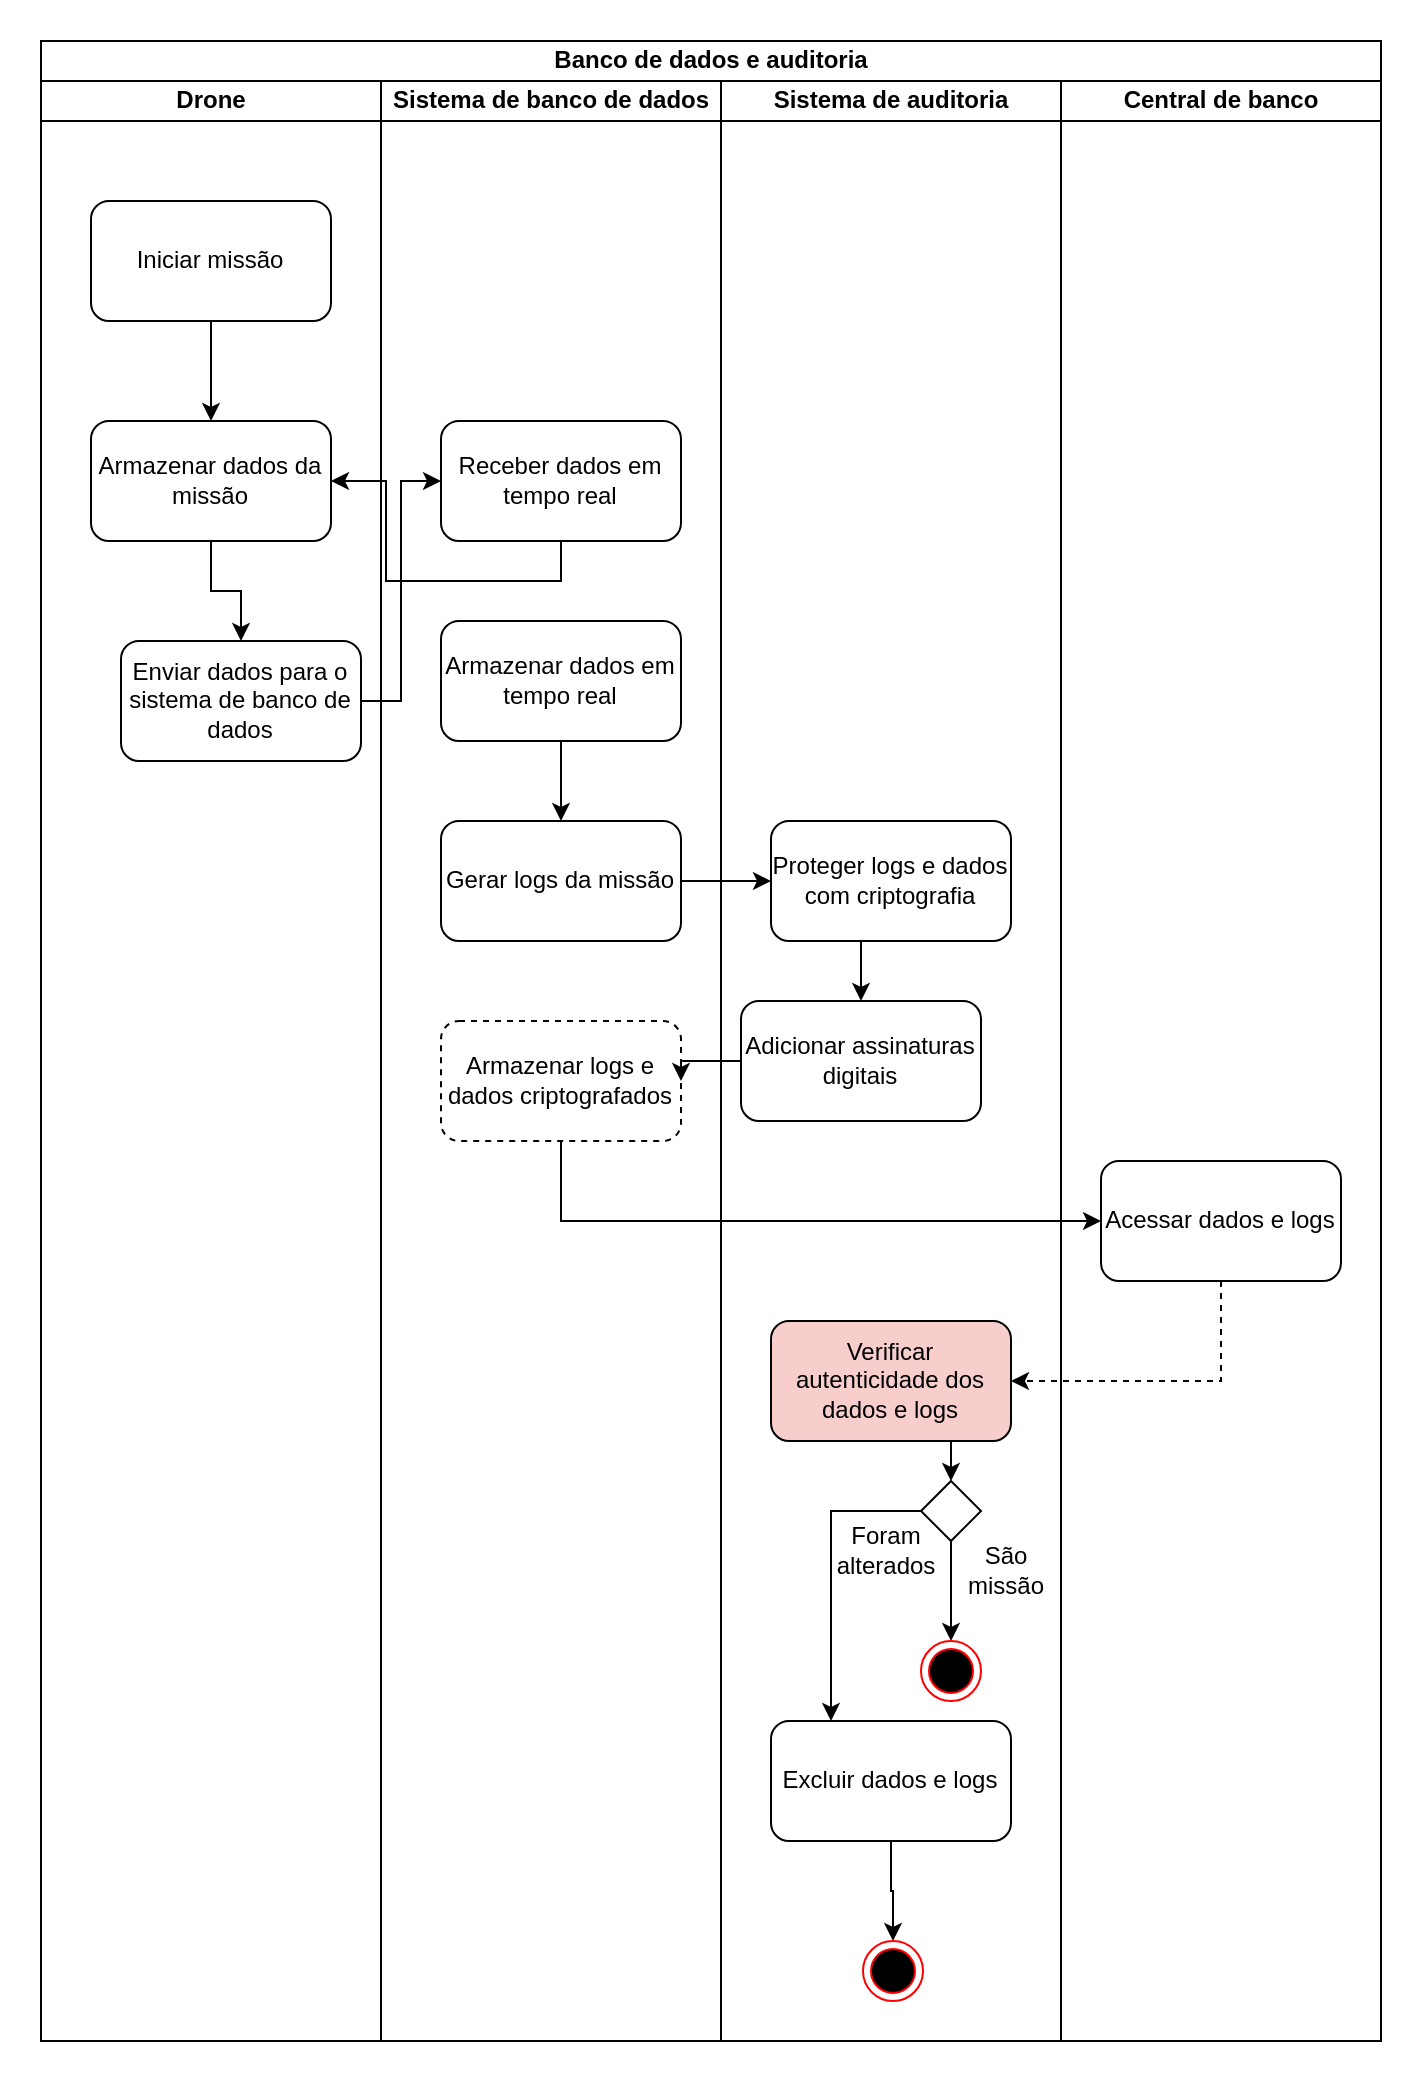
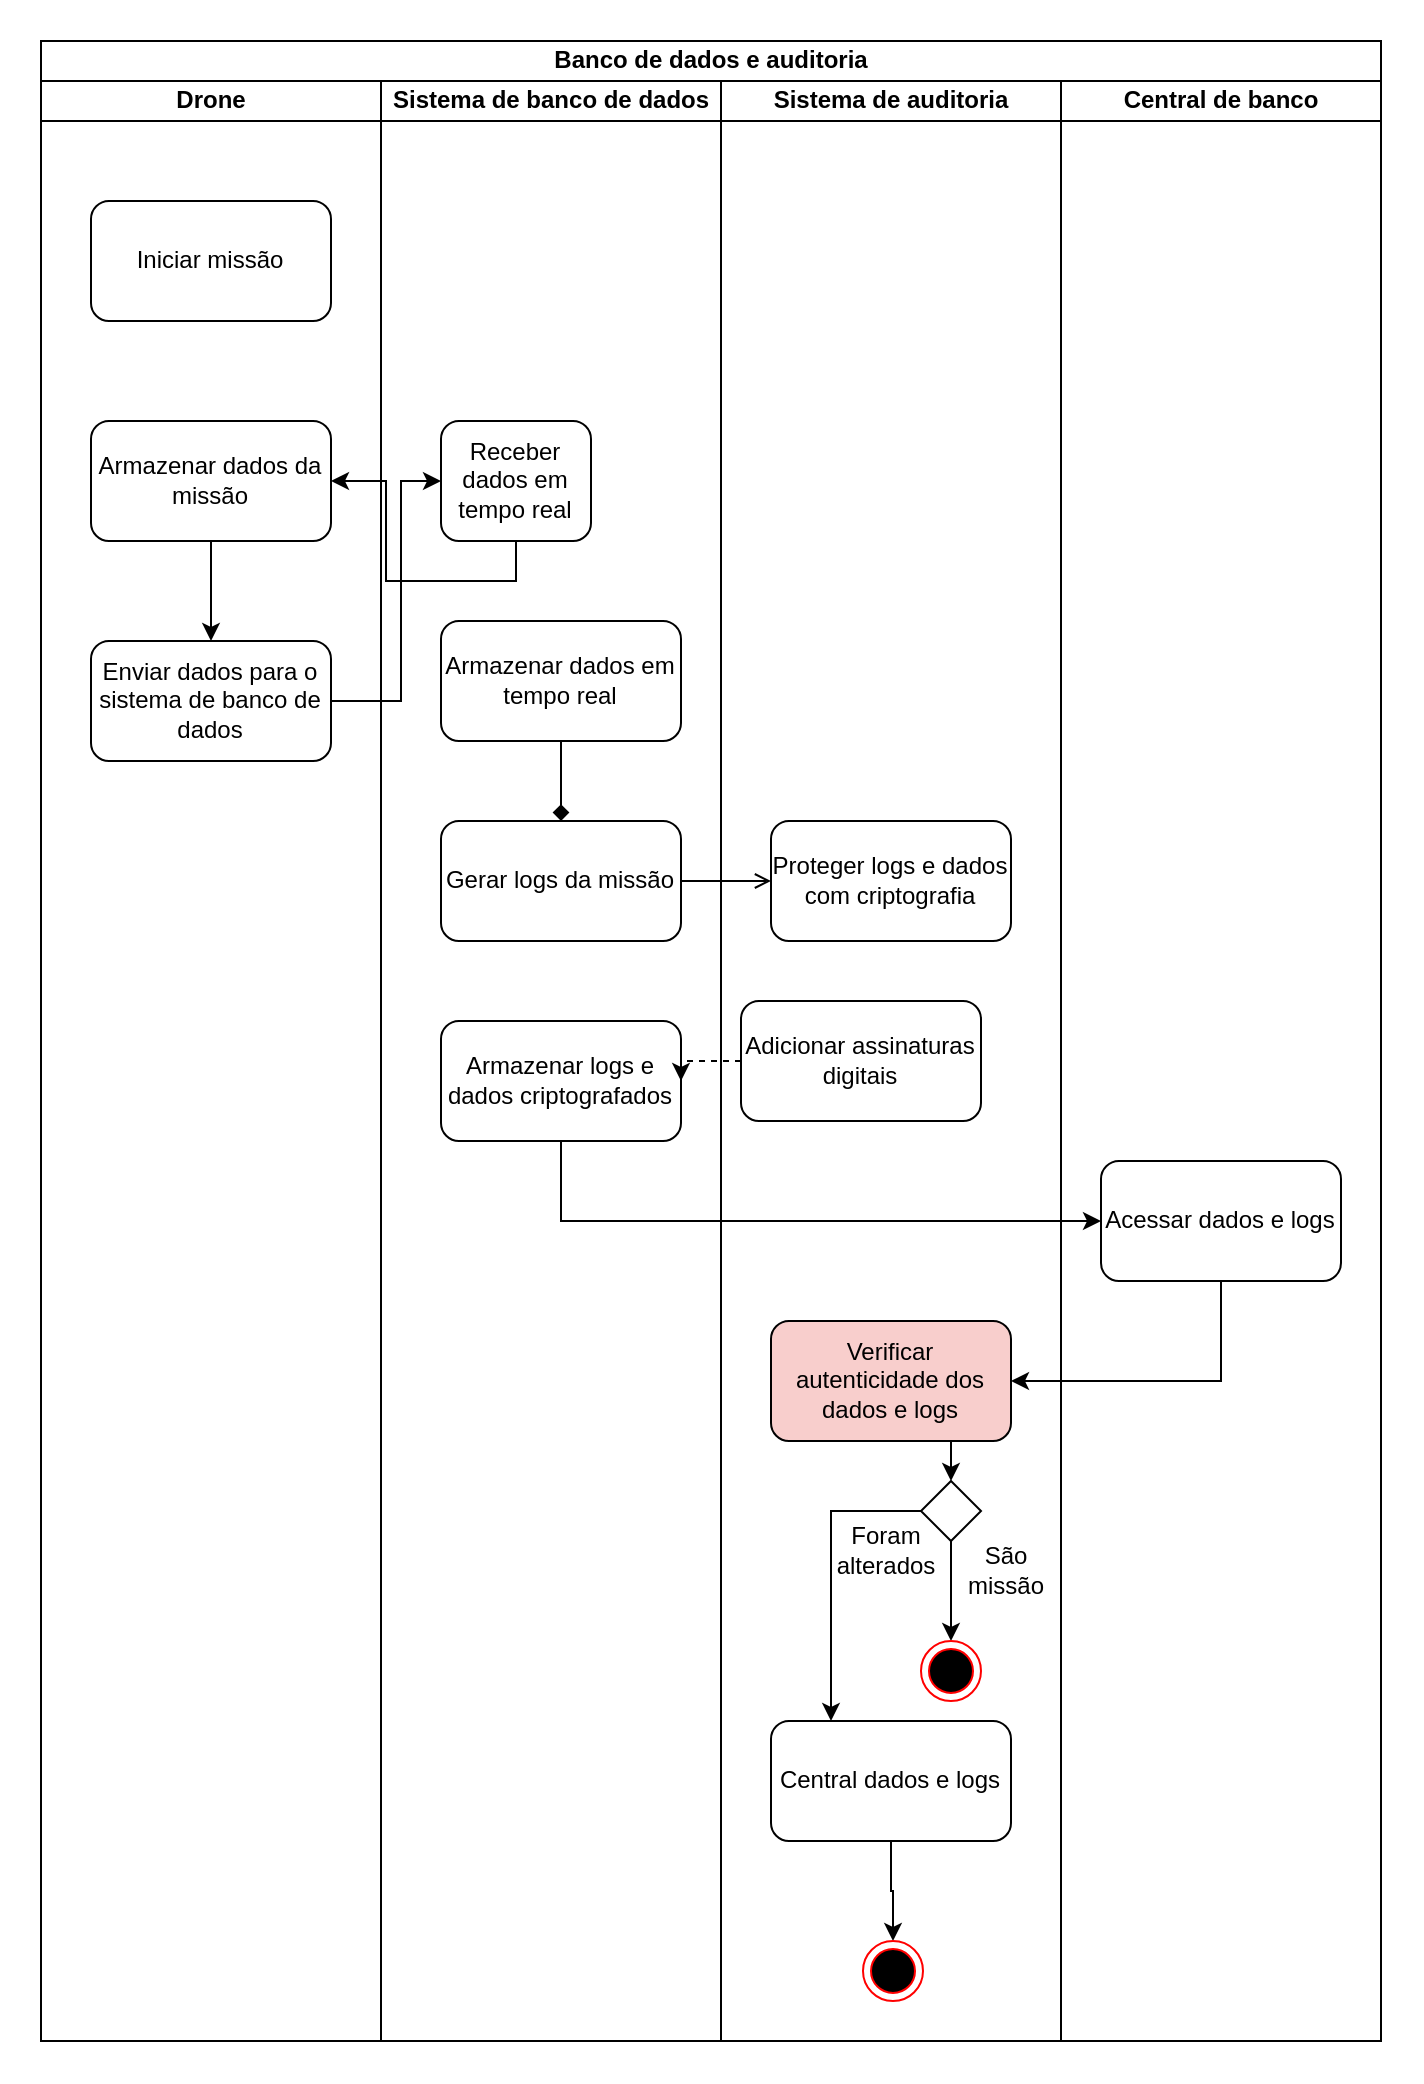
  <mxCell id="0" />
  <mxCell id="1" parent="0" />
  <mxCell id="2" value="Banco de dados e auditoria" style="swimlane;childLayout=stackLayout;resizeParent=1;resizeParentMax=0;startSize=20;html=1;" vertex="1" parent="1"><mxGeometry x="20" y="20" width="670" height="1000" as="geometry" /></mxCell>
  <mxCell id="3" value="Drone" style="swimlane;startSize=20;html=1;" vertex="1" parent="2"><mxGeometry y="20" width="170" height="980" as="geometry" /></mxCell>
- <mxCell id="4" style="edgeStyle=orthogonalEdgeStyle;rounded=0;orthogonalLoop=1;jettySize=auto;html=1;exitX=0.5;exitY=1;exitDx=0;exitDy=0;entryX=0.5;entryY=0;entryDx=0;entryDy=0;" edge="1" parent="3" source="5" target="7"><mxGeometry relative="1" as="geometry" /></mxCell>
  <mxCell id="5" value="Iniciar missão" style="rounded=1;whiteSpace=wrap;html=1;" vertex="1" parent="3"><mxGeometry x="25.0" y="60" width="120" height="60" as="geometry" /></mxCell>
  <mxCell id="6" style="edgeStyle=orthogonalEdgeStyle;rounded=0;orthogonalLoop=1;jettySize=auto;html=1;exitX=0.5;exitY=1;exitDx=0;exitDy=0;entryX=0.5;entryY=0;entryDx=0;entryDy=0;" edge="1" parent="3" source="7" target="8"><mxGeometry relative="1" as="geometry" /></mxCell>
  <mxCell id="7" value="Armazenar dados da missão" style="rounded=1;whiteSpace=wrap;html=1;" vertex="1" parent="3"><mxGeometry x="25.0" y="170" width="120" height="60" as="geometry" /></mxCell>
- <mxCell id="8" value="Enviar dados para o sistema de banco de dados" style="rounded=1;whiteSpace=wrap;html=1;" vertex="1" parent="3"><mxGeometry x="40" y="280" width="120" height="60" as="geometry" /></mxCell>
+ <mxCell id="8" value="Enviar dados para o sistema de banco de dados" style="rounded=1;whiteSpace=wrap;html=1;" vertex="1" parent="3"><mxGeometry x="25" y="280" width="120" height="60" as="geometry" /></mxCell>
  <mxCell id="9" value="&lt;font&gt;Sistema de banco de dados&lt;/font&gt;" style="swimlane;startSize=20;html=1;" vertex="1" parent="2"><mxGeometry x="170" y="20" width="170" height="980" as="geometry" /></mxCell>
  <mxCell id="10" style="edgeStyle=orthogonalEdgeStyle;rounded=0;orthogonalLoop=1;jettySize=auto;html=1;exitX=0.5;exitY=1;exitDx=0;exitDy=0;" edge="1" parent="9" source="11" target="7"><mxGeometry relative="1" as="geometry" /></mxCell>
- <mxCell id="11" value="Receber dados em tempo real" style="rounded=1;whiteSpace=wrap;html=1;" vertex="1" parent="9"><mxGeometry x="30" y="170" width="120" height="60" as="geometry" /></mxCell>
- <mxCell id="12" style="edgeStyle=orthogonalEdgeStyle;rounded=0;orthogonalLoop=1;jettySize=auto;html=1;exitX=0.5;exitY=1;exitDx=0;exitDy=0;entryX=0.5;entryY=0;entryDx=0;entryDy=0;" edge="1" parent="9" source="13" target="14"><mxGeometry relative="1" as="geometry" /></mxCell>
+ <mxCell id="11" value="Receber dados em tempo real" style="rounded=1;whiteSpace=wrap;html=1;" vertex="1" parent="9"><mxGeometry x="30" y="170" width="75" height="60" as="geometry" /></mxCell>
+ <mxCell id="12" style="edgeStyle=orthogonalEdgeStyle;rounded=0;orthogonalLoop=1;jettySize=auto;html=1;exitX=0.5;exitY=1;exitDx=0;exitDy=0;entryX=0.5;entryY=0;entryDx=0;entryDy=0;endArrow=diamond;" edge="1" parent="9" source="13" target="14"><mxGeometry relative="1" as="geometry" /></mxCell>
  <mxCell id="13" value="Armazenar dados em tempo real" style="rounded=1;whiteSpace=wrap;html=1;" vertex="1" parent="9"><mxGeometry x="30" y="270" width="120" height="60" as="geometry" /></mxCell>
  <mxCell id="14" value="Gerar logs da missão" style="rounded=1;whiteSpace=wrap;html=1;" vertex="1" parent="9"><mxGeometry x="30" y="370" width="120" height="60" as="geometry" /></mxCell>
- <mxCell id="15" value="Armazenar logs e dados criptografados" style="rounded=1;whiteSpace=wrap;html=1;dashed=1;" vertex="1" parent="9"><mxGeometry x="30" y="470" width="120" height="60" as="geometry" /></mxCell>
- <mxCell id="16" style="edgeStyle=orthogonalEdgeStyle;rounded=0;orthogonalLoop=1;jettySize=auto;html=1;exitX=1;exitY=0.5;exitDx=0;exitDy=0;entryX=0;entryY=0.5;entryDx=0;entryDy=0;" edge="1" parent="2" source="14" target="21"><mxGeometry relative="1" as="geometry" /></mxCell>
- <mxCell id="17" style="edgeStyle=orthogonalEdgeStyle;rounded=0;orthogonalLoop=1;jettySize=auto;html=1;exitX=0;exitY=0.5;exitDx=0;exitDy=0;entryX=1;entryY=0.5;entryDx=0;entryDy=0;" edge="1" parent="2" source="22" target="15"><mxGeometry relative="1" as="geometry" /></mxCell>
+ <mxCell id="15" value="Armazenar logs e dados criptografados" style="rounded=1;whiteSpace=wrap;html=1;" vertex="1" parent="9"><mxGeometry x="30" y="470" width="120" height="60" as="geometry" /></mxCell>
+ <mxCell id="16" style="edgeStyle=orthogonalEdgeStyle;rounded=0;orthogonalLoop=1;jettySize=auto;html=1;exitX=1;exitY=0.5;exitDx=0;exitDy=0;entryX=0;entryY=0.5;entryDx=0;entryDy=0;endArrow=open;" edge="1" parent="2" source="14" target="21"><mxGeometry relative="1" as="geometry" /></mxCell>
+ <mxCell id="17" style="edgeStyle=orthogonalEdgeStyle;rounded=0;orthogonalLoop=1;jettySize=auto;html=1;exitX=0;exitY=0.5;exitDx=0;exitDy=0;entryX=1;entryY=0.5;entryDx=0;entryDy=0;dashed=1;" edge="1" parent="2" source="22" target="15"><mxGeometry relative="1" as="geometry" /></mxCell>
  <mxCell id="18" style="edgeStyle=orthogonalEdgeStyle;rounded=0;orthogonalLoop=1;jettySize=auto;html=1;exitX=0.5;exitY=1;exitDx=0;exitDy=0;entryX=0;entryY=0.5;entryDx=0;entryDy=0;" edge="1" parent="2" source="15" target="36"><mxGeometry relative="1" as="geometry" /></mxCell>
  <mxCell id="19" value="Sistema de auditoria" style="swimlane;startSize=20;html=1;" vertex="1" parent="2"><mxGeometry x="340" y="20" width="170" height="980" as="geometry" /></mxCell>
- <mxCell id="20" style="edgeStyle=orthogonalEdgeStyle;rounded=0;orthogonalLoop=1;jettySize=auto;html=1;exitX=0.5;exitY=1;exitDx=0;exitDy=0;entryX=0.5;entryY=0;entryDx=0;entryDy=0;" edge="1" parent="19" source="21" target="22"><mxGeometry relative="1" as="geometry" /></mxCell>
  <mxCell id="21" value="Proteger logs e dados com criptografia" style="rounded=1;whiteSpace=wrap;html=1;" vertex="1" parent="19"><mxGeometry x="25" y="370" width="120" height="60" as="geometry" /></mxCell>
  <mxCell id="22" value="Adicionar assinaturas digitais" style="rounded=1;whiteSpace=wrap;html=1;" vertex="1" parent="19"><mxGeometry x="10" y="460" width="120" height="60" as="geometry" /></mxCell>
  <mxCell id="23" style="edgeStyle=orthogonalEdgeStyle;rounded=0;orthogonalLoop=1;jettySize=auto;html=1;exitX=0.5;exitY=1;exitDx=0;exitDy=0;entryX=0.5;entryY=0;entryDx=0;entryDy=0;" edge="1" parent="19" source="24" target="27"><mxGeometry relative="1" as="geometry" /></mxCell>
  <mxCell id="24" value="Verificar autenticidade dos dados e logs" style="rounded=1;whiteSpace=wrap;html=1;fillColor=#f8cecc;" vertex="1" parent="19"><mxGeometry x="25" y="620" width="120" height="60" as="geometry" /></mxCell>
  <mxCell id="25" style="edgeStyle=orthogonalEdgeStyle;rounded=0;orthogonalLoop=1;jettySize=auto;html=1;exitX=0.5;exitY=1;exitDx=0;exitDy=0;entryX=0.5;entryY=0;entryDx=0;entryDy=0;" edge="1" parent="19" source="27" target="28"><mxGeometry relative="1" as="geometry" /></mxCell>
  <mxCell id="26" style="edgeStyle=orthogonalEdgeStyle;rounded=0;orthogonalLoop=1;jettySize=auto;html=1;exitX=0;exitY=0.5;exitDx=0;exitDy=0;entryX=0.25;entryY=0;entryDx=0;entryDy=0;" edge="1" parent="19" source="27" target="31"><mxGeometry relative="1" as="geometry" /></mxCell>
  <mxCell id="27" value="" style="rhombus;whiteSpace=wrap;html=1;" vertex="1" parent="19"><mxGeometry x="100" y="700" width="30" height="30" as="geometry" /></mxCell>
  <mxCell id="28" value="" style="ellipse;html=1;shape=endState;fillColor=#000000;strokeColor=#ff0000;" vertex="1" parent="19"><mxGeometry x="100" y="780" width="30" height="30" as="geometry" /></mxCell>
  <mxCell id="29" value="São missão" style="text;html=1;align=center;verticalAlign=middle;whiteSpace=wrap;rounded=0;" vertex="1" parent="19"><mxGeometry x="113" y="730" width="60" height="30" as="geometry" /></mxCell>
  <mxCell id="30" style="edgeStyle=orthogonalEdgeStyle;rounded=0;orthogonalLoop=1;jettySize=auto;html=1;exitX=0.5;exitY=1;exitDx=0;exitDy=0;entryX=0.5;entryY=0;entryDx=0;entryDy=0;" edge="1" parent="19" source="31" target="33"><mxGeometry relative="1" as="geometry" /></mxCell>
- <mxCell id="31" value="Excluir dados e logs" style="rounded=1;whiteSpace=wrap;html=1;" vertex="1" parent="19"><mxGeometry x="25" y="820" width="120" height="60" as="geometry" /></mxCell>
+ <mxCell id="31" value="Central dados e logs" style="rounded=1;whiteSpace=wrap;html=1;" vertex="1" parent="19"><mxGeometry x="25" y="820" width="120" height="60" as="geometry" /></mxCell>
  <mxCell id="32" value="Foram alterados" style="text;html=1;align=center;verticalAlign=middle;whiteSpace=wrap;rounded=0;" vertex="1" parent="19"><mxGeometry x="53" y="720" width="60" height="30" as="geometry" /></mxCell>
  <mxCell id="33" value="" style="ellipse;html=1;shape=endState;fillColor=#000000;strokeColor=#ff0000;" vertex="1" parent="19"><mxGeometry x="71" y="930" width="30" height="30" as="geometry" /></mxCell>
- <mxCell id="34" style="edgeStyle=orthogonalEdgeStyle;rounded=0;orthogonalLoop=1;jettySize=auto;html=1;exitX=0.5;exitY=1;exitDx=0;exitDy=0;entryX=1;entryY=0.5;entryDx=0;entryDy=0;dashed=1;" edge="1" parent="2" source="36" target="24"><mxGeometry relative="1" as="geometry" /></mxCell>
+ <mxCell id="34" style="edgeStyle=orthogonalEdgeStyle;rounded=0;orthogonalLoop=1;jettySize=auto;html=1;exitX=0.5;exitY=1;exitDx=0;exitDy=0;entryX=1;entryY=0.5;entryDx=0;entryDy=0;" edge="1" parent="2" source="36" target="24"><mxGeometry relative="1" as="geometry" /></mxCell>
  <mxCell id="35" value="Central de banco" style="swimlane;startSize=20;html=1;" vertex="1" parent="2"><mxGeometry x="510" y="20" width="160" height="980" as="geometry" /></mxCell>
  <mxCell id="36" value="Acessar dados e logs" style="rounded=1;whiteSpace=wrap;html=1;" vertex="1" parent="35"><mxGeometry x="20" y="540" width="120" height="60" as="geometry" /></mxCell>
  <mxCell id="37" style="edgeStyle=orthogonalEdgeStyle;rounded=0;orthogonalLoop=1;jettySize=auto;html=1;exitX=1;exitY=0.5;exitDx=0;exitDy=0;entryX=0;entryY=0.5;entryDx=0;entryDy=0;" edge="1" parent="2" source="8" target="11"><mxGeometry relative="1" as="geometry"><Array as="points"><mxPoint x="180" y="330" /><mxPoint x="180" y="220" /></Array></mxGeometry></mxCell>
